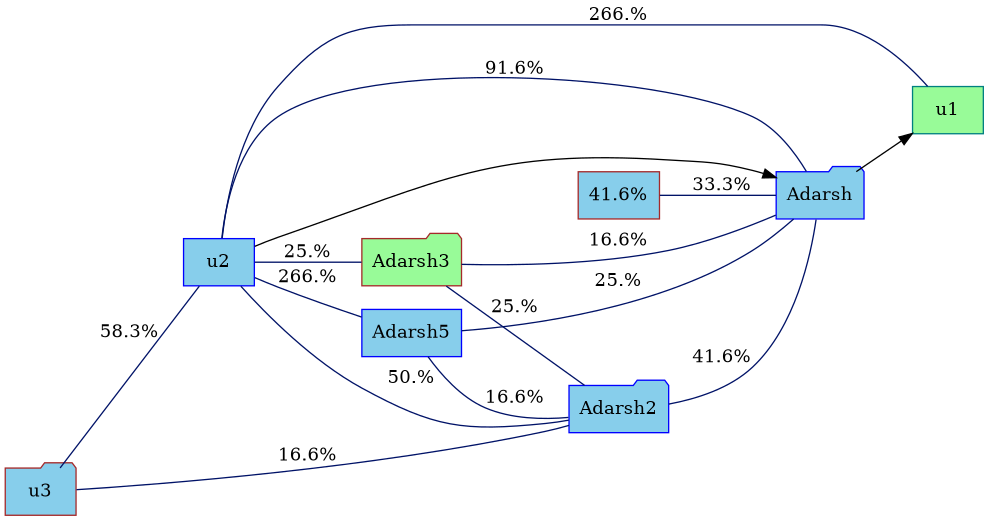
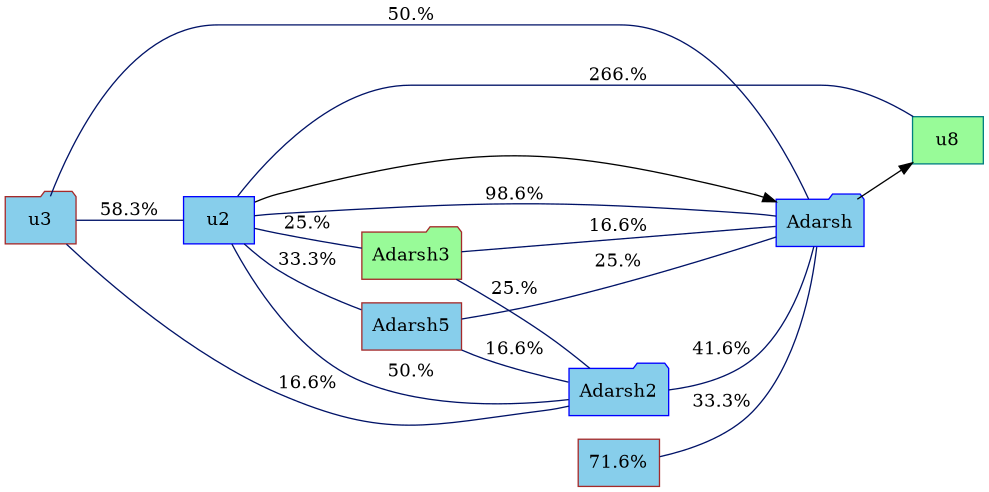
  digraph {
    rankdir=LR
    node [color=brown fillcolor=skyblue shape=folder style=filled]
    edge [arrowhead=none color="#001267"]
    Adarsh [color=blue]
    u3
    u2 [color=blue shape=box]
    Adarsh2 [color=blue]
-   u1 [color=teal fillcolor=palegreen shape=box]
-   Adarsh5 [color=blue shape=box]
+   u1 [color=teal fillcolor=palegreen shape=box label=u8]
+   Adarsh5 [shape=box]
    Adarsh3 [fillcolor=palegreen]
-   n8 [arrowhead=none label="41.6%" shape=box]
+   n8 [arrowhead=none label="71.6%" shape=box]
    Adarsh -> u1 [arrowhead="" color=""]
+   u3 -> Adarsh [label="50.%"]
    u3 -> u2 [label="58.3%"]
    u3 -> Adarsh2 [label="16.6%"]
-   u2 -> Adarsh [label="91.6%"]
+   u2 -> Adarsh [label="98.6%"]
    u2 -> Adarsh [arrowhead="" color=""]
    u2 -> Adarsh2 [label="50.%"]
    u2 -> u1 [label="266.%"]
-   u2 -> Adarsh5 [label="266.%"]
+   u2 -> Adarsh5 [label="33.3%"]
    u2 -> Adarsh3 [label="25.%"]
    Adarsh2 -> Adarsh [label="41.6%"]
    Adarsh5 -> Adarsh [label="25.%"]
    Adarsh5 -> Adarsh2 [label="16.6%"]
    Adarsh3 -> Adarsh [label="16.6%"]
    Adarsh3 -> Adarsh2 [label="25.%"]
    n8 -> Adarsh [label="33.3%"]
  }
